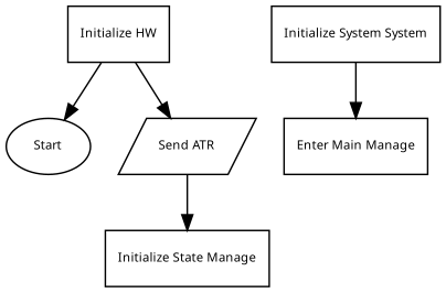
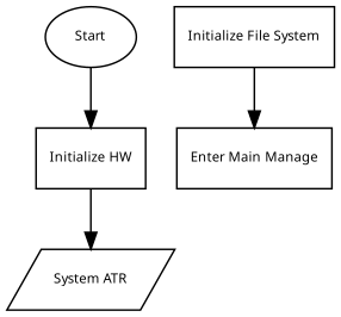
  digraph {
    fontname="Noto Sans"
    node [fontname="Noto Sans" fontsize=8 shape=box]
    edge [fontcolor=Red fontname="Noto Sans" fontsize=8]
    n1 [label=Start shape=oval]
    n2 [label="Initialize HW"]
-   n3 [label="Send ATR" shape=parallelogram]
-   n4 [label="Initialize State Manage"]
-   n5 [label="Initialize System System"]
+   n3 [label="System ATR" shape=parallelogram]
+   n5 [label="Initialize File System"]
    n6 [label="Enter Main Manage"]
-   n2 -> n1
+   n1 -> n2
    n2 -> n3
-   n3 -> n4
    n5 -> n6
  }
